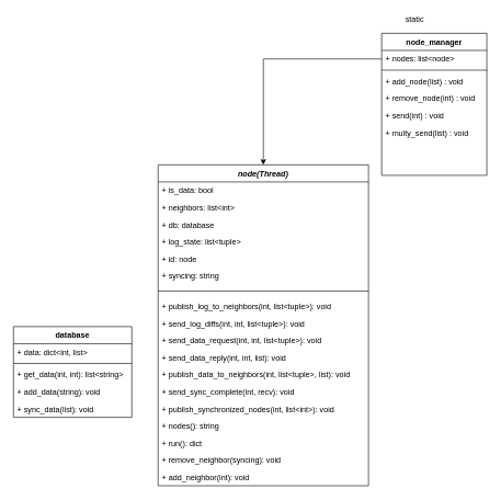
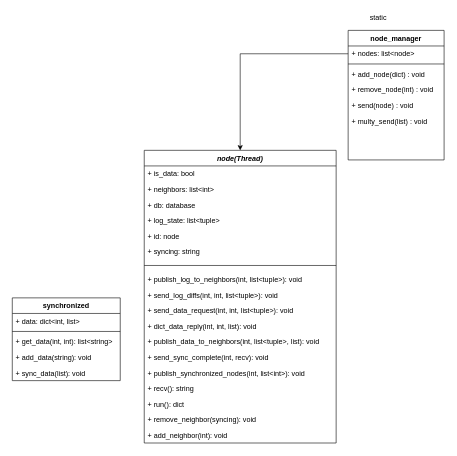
  <mxCell id="0" />
  <mxCell id="1" parent="0" />
  <mxCell id="2" value="node(Thread)" style="swimlane;fontStyle=3;align=center;verticalAlign=top;childLayout=stackLayout;horizontal=1;startSize=26;horizontalStack=0;resizeParent=1;resizeLast=0;collapsible=1;marginBottom=0;rounded=0;shadow=0;strokeWidth=1;" parent="1" vertex="1"><mxGeometry x="240" y="250" width="320" height="488" as="geometry"><mxRectangle x="230" y="140" width="160" height="26" as="alternateBounds" /></mxGeometry></mxCell>
  <mxCell id="3" value="+ is_data: bool" style="text;align=left;verticalAlign=top;spacingLeft=4;spacingRight=4;overflow=hidden;rotatable=0;points=[[0,0.5],[1,0.5]];portConstraint=eastwest;" parent="2" vertex="1"><mxGeometry y="26" width="320" height="26" as="geometry" /></mxCell>
  <mxCell id="4" value="+ neighbors: list&lt;int&gt;" style="text;align=left;verticalAlign=top;spacingLeft=4;spacingRight=4;overflow=hidden;rotatable=0;points=[[0,0.5],[1,0.5]];portConstraint=eastwest;rounded=0;shadow=0;html=0;" parent="2" vertex="1"><mxGeometry y="52" width="320" height="26" as="geometry" /></mxCell>
  <mxCell id="5" value="+ db: database" style="text;align=left;verticalAlign=top;spacingLeft=4;spacingRight=4;overflow=hidden;rotatable=0;points=[[0,0.5],[1,0.5]];portConstraint=eastwest;rounded=0;shadow=0;html=0;" parent="2" vertex="1"><mxGeometry y="78" width="320" height="26" as="geometry" /></mxCell>
  <mxCell id="6" value="+ log_state: list&lt;tuple&gt;" style="text;align=left;verticalAlign=top;spacingLeft=4;spacingRight=4;overflow=hidden;rotatable=0;points=[[0,0.5],[1,0.5]];portConstraint=eastwest;rounded=0;shadow=0;html=0;" parent="2" vertex="1"><mxGeometry y="104" width="320" height="26" as="geometry" /></mxCell>
  <mxCell id="7" value="+ id: node" style="text;align=left;verticalAlign=top;spacingLeft=4;spacingRight=4;overflow=hidden;rotatable=0;points=[[0,0.5],[1,0.5]];portConstraint=eastwest;rounded=0;shadow=0;html=0;" vertex="1" parent="2"><mxGeometry y="130" width="320" height="26" as="geometry" /></mxCell>
  <mxCell id="8" value="+ syncing: string" style="text;align=left;verticalAlign=top;spacingLeft=4;spacingRight=4;overflow=hidden;rotatable=0;points=[[0,0.5],[1,0.5]];portConstraint=eastwest;rounded=0;shadow=0;html=0;" vertex="1" parent="2"><mxGeometry y="156" width="320" height="26" as="geometry" /></mxCell>
  <mxCell id="9" value="" style="line;html=1;strokeWidth=1;align=left;verticalAlign=middle;spacingTop=-1;spacingLeft=3;spacingRight=3;rotatable=0;labelPosition=right;points=[];portConstraint=eastwest;" parent="2" vertex="1"><mxGeometry y="182" width="320" height="20" as="geometry" /></mxCell>
  <mxCell id="10" value="+ publish_log_to_neighbors(int, list&lt;tuple&gt;): void" style="text;align=left;verticalAlign=top;spacingLeft=4;spacingRight=4;overflow=hidden;rotatable=0;points=[[0,0.5],[1,0.5]];portConstraint=eastwest;rounded=0;shadow=0;html=0;" vertex="1" parent="2"><mxGeometry y="202" width="320" height="26" as="geometry" /></mxCell>
  <mxCell id="11" value="+ send_log_diffs(int, int, list&lt;tuple&gt;): void" style="text;align=left;verticalAlign=top;spacingLeft=4;spacingRight=4;overflow=hidden;rotatable=0;points=[[0,0.5],[1,0.5]];portConstraint=eastwest;rounded=0;shadow=0;html=0;" vertex="1" parent="2"><mxGeometry y="228" width="320" height="26" as="geometry" /></mxCell>
  <mxCell id="12" value="+ send_data_request(int, int, list&lt;tuple&gt;): void" style="text;align=left;verticalAlign=top;spacingLeft=4;spacingRight=4;overflow=hidden;rotatable=0;points=[[0,0.5],[1,0.5]];portConstraint=eastwest;rounded=0;shadow=0;html=0;" vertex="1" parent="2"><mxGeometry y="254" width="320" height="26" as="geometry" /></mxCell>
- <mxCell id="13" value="+ send_data_reply(int, int, list): void" style="text;align=left;verticalAlign=top;spacingLeft=4;spacingRight=4;overflow=hidden;rotatable=0;points=[[0,0.5],[1,0.5]];portConstraint=eastwest;rounded=0;shadow=0;html=0;" vertex="1" parent="2"><mxGeometry y="280" width="320" height="26" as="geometry" /></mxCell>
+ <mxCell id="13" value="+ dict_data_reply(int, int, list): void" style="text;align=left;verticalAlign=top;spacingLeft=4;spacingRight=4;overflow=hidden;rotatable=0;points=[[0,0.5],[1,0.5]];portConstraint=eastwest;rounded=0;shadow=0;html=0;" vertex="1" parent="2"><mxGeometry y="280" width="320" height="26" as="geometry" /></mxCell>
  <mxCell id="14" value="+ publish_data_to_neighbors(int, list&lt;tuple&gt;, list): void" style="text;align=left;verticalAlign=top;spacingLeft=4;spacingRight=4;overflow=hidden;rotatable=0;points=[[0,0.5],[1,0.5]];portConstraint=eastwest;rounded=0;shadow=0;html=0;" vertex="1" parent="2"><mxGeometry y="306" width="320" height="26" as="geometry" /></mxCell>
  <mxCell id="15" value="+ send_sync_complete(int, recv): void" style="text;align=left;verticalAlign=top;spacingLeft=4;spacingRight=4;overflow=hidden;rotatable=0;points=[[0,0.5],[1,0.5]];portConstraint=eastwest;rounded=0;shadow=0;html=0;" vertex="1" parent="2"><mxGeometry y="332" width="320" height="26" as="geometry" /></mxCell>
  <mxCell id="16" value="+ publish_synchronized_nodes(int, list&lt;int&gt;): void" style="text;align=left;verticalAlign=top;spacingLeft=4;spacingRight=4;overflow=hidden;rotatable=0;points=[[0,0.5],[1,0.5]];portConstraint=eastwest;rounded=0;shadow=0;html=0;" vertex="1" parent="2"><mxGeometry y="358" width="320" height="26" as="geometry" /></mxCell>
- <mxCell id="17" value="+ nodes(): string" style="text;align=left;verticalAlign=top;spacingLeft=4;spacingRight=4;overflow=hidden;rotatable=0;points=[[0,0.5],[1,0.5]];portConstraint=eastwest;rounded=0;shadow=0;html=0;" vertex="1" parent="2"><mxGeometry y="384" width="320" height="26" as="geometry" /></mxCell>
+ <mxCell id="17" value="+ recv(): string" style="text;align=left;verticalAlign=top;spacingLeft=4;spacingRight=4;overflow=hidden;rotatable=0;points=[[0,0.5],[1,0.5]];portConstraint=eastwest;rounded=0;shadow=0;html=0;" vertex="1" parent="2"><mxGeometry y="384" width="320" height="26" as="geometry" /></mxCell>
  <mxCell id="18" value="+ run(): dict" style="text;align=left;verticalAlign=top;spacingLeft=4;spacingRight=4;overflow=hidden;rotatable=0;points=[[0,0.5],[1,0.5]];portConstraint=eastwest;rounded=0;shadow=0;html=0;" vertex="1" parent="2"><mxGeometry y="410" width="320" height="26" as="geometry" /></mxCell>
  <mxCell id="19" value="+ remove_neighbor(syncing): void" style="text;align=left;verticalAlign=top;spacingLeft=4;spacingRight=4;overflow=hidden;rotatable=0;points=[[0,0.5],[1,0.5]];portConstraint=eastwest;rounded=0;shadow=0;html=0;" vertex="1" parent="2"><mxGeometry y="436" width="320" height="26" as="geometry" /></mxCell>
  <mxCell id="20" value="+ add_neighbor(int): void" style="text;align=left;verticalAlign=top;spacingLeft=4;spacingRight=4;overflow=hidden;rotatable=0;points=[[0,0.5],[1,0.5]];portConstraint=eastwest;rounded=0;shadow=0;html=0;" vertex="1" parent="2"><mxGeometry y="462" width="320" height="26" as="geometry" /></mxCell>
  <mxCell id="21" value="node_manager" style="swimlane;fontStyle=1;align=center;verticalAlign=top;childLayout=stackLayout;horizontal=1;startSize=26;horizontalStack=0;resizeParent=1;resizeLast=0;collapsible=1;marginBottom=0;rounded=0;shadow=0;strokeWidth=1;" parent="1" vertex="1"><mxGeometry x="580" y="50" width="160" height="216" as="geometry"><mxRectangle x="550" y="140" width="160" height="26" as="alternateBounds" /></mxGeometry></mxCell>
  <mxCell id="22" value="+ nodes: list&lt;node&gt;" style="text;align=left;verticalAlign=top;spacingLeft=4;spacingRight=4;overflow=hidden;rotatable=0;points=[[0,0.5],[1,0.5]];portConstraint=eastwest;" parent="21" vertex="1"><mxGeometry y="26" width="160" height="26" as="geometry" /></mxCell>
  <mxCell id="23" value="" style="line;html=1;strokeWidth=1;align=left;verticalAlign=middle;spacingTop=-1;spacingLeft=3;spacingRight=3;rotatable=0;labelPosition=right;points=[];portConstraint=eastwest;" parent="21" vertex="1"><mxGeometry y="52" width="160" height="8" as="geometry" /></mxCell>
- <mxCell id="24" value="+ add_node(list) : void" style="text;align=left;verticalAlign=top;spacingLeft=4;spacingRight=4;overflow=hidden;rotatable=0;points=[[0,0.5],[1,0.5]];portConstraint=eastwest;" parent="21" vertex="1"><mxGeometry y="60" width="160" height="26" as="geometry" /></mxCell>
+ <mxCell id="24" value="+ add_node(dict) : void" style="text;align=left;verticalAlign=top;spacingLeft=4;spacingRight=4;overflow=hidden;rotatable=0;points=[[0,0.5],[1,0.5]];portConstraint=eastwest;" parent="21" vertex="1"><mxGeometry y="60" width="160" height="26" as="geometry" /></mxCell>
  <mxCell id="25" value="+ remove_node(int) : void" style="text;align=left;verticalAlign=top;spacingLeft=4;spacingRight=4;overflow=hidden;rotatable=0;points=[[0,0.5],[1,0.5]];portConstraint=eastwest;" parent="21" vertex="1"><mxGeometry y="86" width="160" height="26" as="geometry" /></mxCell>
- <mxCell id="26" value="+ send(int) : void" style="text;align=left;verticalAlign=top;spacingLeft=4;spacingRight=4;overflow=hidden;rotatable=0;points=[[0,0.5],[1,0.5]];portConstraint=eastwest;" vertex="1" parent="21"><mxGeometry y="112" width="160" height="26" as="geometry" /></mxCell>
+ <mxCell id="26" value="+ send(node) : void" style="text;align=left;verticalAlign=top;spacingLeft=4;spacingRight=4;overflow=hidden;rotatable=0;points=[[0,0.5],[1,0.5]];portConstraint=eastwest;" vertex="1" parent="21"><mxGeometry y="112" width="160" height="26" as="geometry" /></mxCell>
  <mxCell id="27" value="+ multy_send(list) : void" style="text;align=left;verticalAlign=top;spacingLeft=4;spacingRight=4;overflow=hidden;rotatable=0;points=[[0,0.5],[1,0.5]];portConstraint=eastwest;" vertex="1" parent="21"><mxGeometry y="138" width="160" height="26" as="geometry" /></mxCell>
- <mxCell id="28" value="database" style="swimlane;fontStyle=1;align=center;verticalAlign=top;childLayout=stackLayout;horizontal=1;startSize=26;horizontalStack=0;resizeParent=1;resizeParentMax=0;resizeLast=0;collapsible=1;marginBottom=0;" parent="1" vertex="1"><mxGeometry x="20" y="496" width="180" height="138" as="geometry" /></mxCell>
+ <mxCell id="28" value="synchronized" style="swimlane;fontStyle=1;align=center;verticalAlign=top;childLayout=stackLayout;horizontal=1;startSize=26;horizontalStack=0;resizeParent=1;resizeParentMax=0;resizeLast=0;collapsible=1;marginBottom=0;" parent="1" vertex="1"><mxGeometry x="20" y="496" width="180" height="138" as="geometry" /></mxCell>
  <mxCell id="29" value="+ data: dict&lt;int, list&gt;" style="text;strokeColor=none;fillColor=none;align=left;verticalAlign=top;spacingLeft=4;spacingRight=4;overflow=hidden;rotatable=0;points=[[0,0.5],[1,0.5]];portConstraint=eastwest;" parent="28" vertex="1"><mxGeometry y="26" width="180" height="26" as="geometry" /></mxCell>
  <mxCell id="30" value="" style="line;strokeWidth=1;fillColor=none;align=left;verticalAlign=middle;spacingTop=-1;spacingLeft=3;spacingRight=3;rotatable=0;labelPosition=right;points=[];portConstraint=eastwest;" parent="28" vertex="1"><mxGeometry y="52" width="180" height="8" as="geometry" /></mxCell>
  <mxCell id="31" value="+ get_data(int, int): list&lt;string&gt;" style="text;strokeColor=none;fillColor=none;align=left;verticalAlign=top;spacingLeft=4;spacingRight=4;overflow=hidden;rotatable=0;points=[[0,0.5],[1,0.5]];portConstraint=eastwest;" parent="28" vertex="1"><mxGeometry y="60" width="180" height="26" as="geometry" /></mxCell>
  <mxCell id="32" value="+ add_data(string): void" style="text;strokeColor=none;fillColor=none;align=left;verticalAlign=top;spacingLeft=4;spacingRight=4;overflow=hidden;rotatable=0;points=[[0,0.5],[1,0.5]];portConstraint=eastwest;" parent="28" vertex="1"><mxGeometry y="86" width="180" height="26" as="geometry" /></mxCell>
  <mxCell id="33" value="+ sync_data(list): void" style="text;strokeColor=none;fillColor=none;align=left;verticalAlign=top;spacingLeft=4;spacingRight=4;overflow=hidden;rotatable=0;points=[[0,0.5],[1,0.5]];portConstraint=eastwest;" parent="28" vertex="1"><mxGeometry y="112" width="180" height="26" as="geometry" /></mxCell>
  <mxCell id="34" style="edgeStyle=orthogonalEdgeStyle;rounded=0;orthogonalLoop=1;jettySize=auto;html=1;entryX=0.5;entryY=0;entryDx=0;entryDy=0;" parent="1" source="22" target="2" edge="1"><mxGeometry relative="1" as="geometry" /></mxCell>
  <mxCell id="35" value="static" style="text;html=1;align=center;verticalAlign=middle;resizable=0;points=[];autosize=1;strokeColor=none;fillColor=none;" vertex="1" parent="1"><mxGeometry x="610" y="20" width="40" height="20" as="geometry" /></mxCell>
